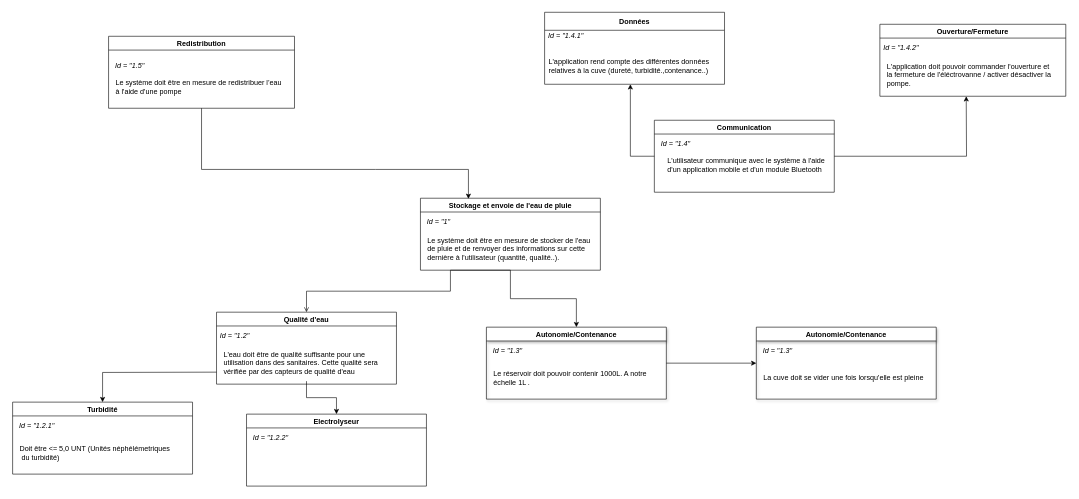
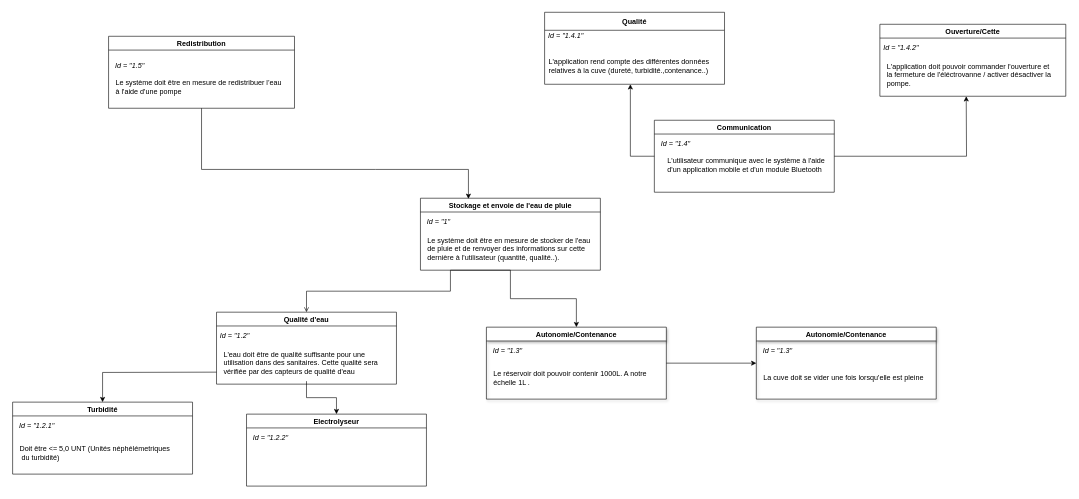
  <mxCell id="0" />
  <mxCell id="1" parent="0" />
  <mxCell id="2" style="edgeStyle=orthogonalEdgeStyle;rounded=0;orthogonalLoop=1;jettySize=auto;html=1;exitX=0.5;exitY=1;exitDx=0;exitDy=0;entryX=0.5;entryY=0;entryDx=0;entryDy=0;endArrow=open;" edge="1" parent="1" source="4" target="8"><mxGeometry relative="1" as="geometry"><Array as="points"><mxPoint x="750" y="450" /><mxPoint x="750" y="485" /><mxPoint x="510" y="485" /></Array></mxGeometry></mxCell>
  <mxCell id="3" style="edgeStyle=orthogonalEdgeStyle;rounded=0;orthogonalLoop=1;jettySize=auto;html=1;entryX=0.5;entryY=0;entryDx=0;entryDy=0;" edge="1" parent="1" source="4" target="15"><mxGeometry relative="1" as="geometry" /></mxCell>
  <mxCell id="4" value="Stockage et envoie de l'eau de pluie" style="swimlane;startSize=23;labelBackgroundColor=default;" vertex="1" parent="1"><mxGeometry x="700" y="330" width="300" height="120" as="geometry" /></mxCell>
  <mxCell id="5" value="Le système doit être en mesure de stocker de l'eau&amp;nbsp;&lt;br&gt;de pluie et de renvoyer des informations sur cette&lt;br&gt;dernière à l'utilisateur (quantité, qualité..).&lt;br&gt;" style="text;html=1;align=left;verticalAlign=middle;resizable=0;points=[];autosize=1;strokeColor=none;fillColor=none;" vertex="1" parent="4"><mxGeometry x="10" y="55" width="300" height="60" as="geometry" /></mxCell>
  <mxCell id="6" value="Id = &quot;1&quot;" style="text;html=1;align=center;verticalAlign=middle;resizable=0;points=[];autosize=1;strokeColor=none;fillColor=none;fontStyle=2" vertex="1" parent="1"><mxGeometry x="700" y="355" width="60" height="30" as="geometry" /></mxCell>
  <mxCell id="7" style="edgeStyle=orthogonalEdgeStyle;rounded=0;orthogonalLoop=1;jettySize=auto;html=1;" edge="1" parent="1" target="18"><mxGeometry relative="1" as="geometry"><mxPoint x="360" y="620" as="sourcePoint" /></mxGeometry></mxCell>
  <mxCell id="8" value="Qualité d'eau" style="swimlane;" vertex="1" parent="1"><mxGeometry x="360" y="520" width="300" height="120" as="geometry" /></mxCell>
  <mxCell id="9" value="L'eau doit être de qualité suffisante pour une&amp;nbsp;&lt;br&gt;utilisation dans des sanitaires. Cette qualité sera&amp;nbsp;&lt;br&gt;vérifiée par des capteurs de qualité d'eau" style="text;html=1;align=left;verticalAlign=middle;resizable=0;points=[];autosize=1;strokeColor=none;fillColor=none;" vertex="1" parent="8"><mxGeometry x="10" y="55" width="280" height="60" as="geometry" /></mxCell>
  <mxCell id="10" value="Id = &quot;1.2&quot;" style="text;html=1;align=center;verticalAlign=middle;resizable=0;points=[];autosize=1;strokeColor=none;fillColor=none;fontStyle=2" vertex="1" parent="1"><mxGeometry x="355" y="545" width="70" height="30" as="geometry" /></mxCell>
  <mxCell id="11" value="Electrolyseur" style="swimlane;" vertex="1" parent="1"><mxGeometry x="410" y="690" width="300" height="120" as="geometry" /></mxCell>
  <mxCell id="12" value="Id = &quot;1.2.2&quot;" style="text;html=1;align=center;verticalAlign=middle;resizable=0;points=[];autosize=1;strokeColor=none;fillColor=none;fontStyle=2" vertex="1" parent="11"><mxGeometry y="25" width="80" height="30" as="geometry" /></mxCell>
  <mxCell id="13" style="edgeStyle=orthogonalEdgeStyle;rounded=0;orthogonalLoop=1;jettySize=auto;html=1;entryX=0.5;entryY=0;entryDx=0;entryDy=0;" edge="1" parent="1" source="9" target="11"><mxGeometry relative="1" as="geometry" /></mxCell>
  <mxCell id="14" style="edgeStyle=orthogonalEdgeStyle;rounded=0;orthogonalLoop=1;jettySize=auto;html=1;entryX=0;entryY=0.5;entryDx=0;entryDy=0;" edge="1" parent="1" source="15" target="33"><mxGeometry relative="1" as="geometry" /></mxCell>
  <mxCell id="15" value="Autonomie/Contenance" style="swimlane;shadow=1;" vertex="1" parent="1"><mxGeometry x="810" y="545" width="300" height="120" as="geometry" /></mxCell>
  <mxCell id="16" value="Le réservoir doit pouvoir contenir 1000L. A notre&amp;nbsp;&lt;br&gt;échelle 1L ." style="text;html=1;align=left;verticalAlign=middle;resizable=0;points=[];autosize=1;strokeColor=none;fillColor=none;" vertex="1" parent="15"><mxGeometry x="10" y="65" width="280" height="40" as="geometry" /></mxCell>
  <mxCell id="17" value="Id = &quot;1.3&quot;" style="text;html=1;align=center;verticalAlign=middle;resizable=0;points=[];autosize=1;strokeColor=none;fillColor=none;fontStyle=2" vertex="1" parent="15"><mxGeometry y="25" width="70" height="30" as="geometry" /></mxCell>
  <mxCell id="18" value="Turbidité" style="swimlane;" vertex="1" parent="1"><mxGeometry x="20" y="670" width="300" height="120" as="geometry" /></mxCell>
  <mxCell id="19" value="Doit être &amp;lt;= 5,0 UNT (Unités néphélémetriques&lt;br&gt;&amp;nbsp;du turbidité)" style="text;html=1;align=left;verticalAlign=middle;resizable=0;points=[];autosize=1;strokeColor=none;fillColor=none;" vertex="1" parent="18"><mxGeometry x="10" y="65" width="270" height="40" as="geometry" /></mxCell>
  <mxCell id="20" value="Id = &quot;1.2.1&quot;" style="text;html=1;align=center;verticalAlign=middle;resizable=0;points=[];autosize=1;strokeColor=none;fillColor=none;fontStyle=2" vertex="1" parent="18"><mxGeometry y="25" width="80" height="30" as="geometry" /></mxCell>
  <mxCell id="21" style="edgeStyle=orthogonalEdgeStyle;rounded=0;orthogonalLoop=1;jettySize=auto;html=1;" edge="1" parent="1" source="36"><mxGeometry relative="1" as="geometry"><mxPoint x="1610" y="160" as="targetPoint" /></mxGeometry></mxCell>
  <mxCell id="22" style="edgeStyle=orthogonalEdgeStyle;rounded=0;orthogonalLoop=1;jettySize=auto;html=1;" edge="1" parent="1" source="36"><mxGeometry relative="1" as="geometry"><mxPoint x="1050" y="140" as="targetPoint" /><Array as="points"><mxPoint x="1050" y="260" /></Array></mxGeometry></mxCell>
- <mxCell id="23" value="Données" style="swimlane;startSize=30;" vertex="1" parent="1"><mxGeometry x="907" y="20" width="300" height="120" as="geometry" /></mxCell>
+ <mxCell id="23" value="Qualité" style="swimlane;startSize=30;" vertex="1" parent="1"><mxGeometry x="907" y="20" width="300" height="120" as="geometry" /></mxCell>
  <mxCell id="24" value="L'application rend compte des différentes données&amp;nbsp;&lt;br&gt;relatives à la cuve (dureté, turbidité.,contenance..)" style="text;html=1;align=left;verticalAlign=middle;resizable=0;points=[];autosize=1;strokeColor=none;fillColor=none;" vertex="1" parent="23"><mxGeometry x="5" y="70" width="290" height="40" as="geometry" /></mxCell>
  <mxCell id="25" value="Id = &quot;1.4.1&quot;" style="text;html=1;align=center;verticalAlign=middle;resizable=0;points=[];autosize=1;strokeColor=none;fillColor=none;fontStyle=2" vertex="1" parent="23"><mxGeometry x="-5" y="25" width="80" height="30" as="geometry" /></mxCell>
- <mxCell id="26" value="Ouverture/Fermeture" style="swimlane;" vertex="1" parent="1"><mxGeometry x="1466" y="40" width="310" height="120" as="geometry" /></mxCell>
+ <mxCell id="26" value="Ouverture/Cette" style="swimlane;" vertex="1" parent="1"><mxGeometry x="1466" y="40" width="310" height="120" as="geometry" /></mxCell>
  <mxCell id="27" value="Id = &quot;1.4.2&quot;" style="text;html=1;align=center;verticalAlign=middle;resizable=0;points=[];autosize=1;strokeColor=none;fillColor=none;fontStyle=2" vertex="1" parent="26"><mxGeometry x="-5" y="25" width="80" height="30" as="geometry" /></mxCell>
  <mxCell id="28" value="L'application doit pouvoir commander l'ouverture et&amp;nbsp;&lt;br&gt;la fermeture de l'éléctrovanne / activer désactiver la&amp;nbsp;&lt;br&gt;pompe." style="text;html=1;align=left;verticalAlign=middle;resizable=0;points=[];autosize=1;strokeColor=none;fillColor=none;" vertex="1" parent="26"><mxGeometry x="10" y="55" width="300" height="60" as="geometry" /></mxCell>
  <mxCell id="29" style="edgeStyle=orthogonalEdgeStyle;rounded=0;orthogonalLoop=1;jettySize=auto;html=1;" edge="1" parent="1" source="30"><mxGeometry relative="1" as="geometry"><mxPoint x="780" y="331" as="targetPoint" /><Array as="points"><mxPoint x="625" y="282" /><mxPoint x="780" y="282" /><mxPoint x="780" y="331" /></Array></mxGeometry></mxCell>
  <mxCell id="30" value="Redistribution" style="swimlane;startSize=23;labelBackgroundColor=default;" vertex="1" parent="1"><mxGeometry x="180" y="60" width="310" height="120" as="geometry" /></mxCell>
  <mxCell id="31" value="Le système doit être en mesure de redistribuer l’eau &lt;br&gt;à l'aide d'une pompe" style="text;html=1;align=left;verticalAlign=middle;resizable=0;points=[];autosize=1;strokeColor=none;fillColor=none;" vertex="1" parent="30"><mxGeometry x="10" y="65" width="300" height="40" as="geometry" /></mxCell>
  <mxCell id="32" value="Id = &quot;1.5&quot;" style="text;html=1;align=center;verticalAlign=middle;resizable=0;points=[];autosize=1;strokeColor=none;fillColor=none;fontStyle=2" vertex="1" parent="30"><mxGeometry y="35" width="70" height="30" as="geometry" /></mxCell>
  <mxCell id="33" value="Autonomie/Contenance" style="swimlane;shadow=1;" vertex="1" parent="1"><mxGeometry x="1260" y="545" width="300" height="120" as="geometry" /></mxCell>
  <mxCell id="34" value="La cuve doit se vider une fois lorsqu'elle est pleine" style="text;html=1;align=left;verticalAlign=middle;resizable=0;points=[];autosize=1;strokeColor=none;fillColor=none;" vertex="1" parent="33"><mxGeometry x="10" y="70" width="290" height="30" as="geometry" /></mxCell>
  <mxCell id="35" value="Id = &quot;1.3&quot;" style="text;html=1;align=center;verticalAlign=middle;resizable=0;points=[];autosize=1;strokeColor=none;fillColor=none;fontStyle=2" vertex="1" parent="33"><mxGeometry y="25" width="70" height="30" as="geometry" /></mxCell>
  <mxCell id="36" value="Communication" style="swimlane;" vertex="1" parent="1"><mxGeometry x="1090" y="200" width="300" height="120" as="geometry" /></mxCell>
  <mxCell id="37" value="L'utilisateur communique avec le système à l'aide&amp;nbsp;&lt;br&gt;d'un application mobile et d'un module Bluetooth&amp;nbsp;" style="text;html=1;align=left;verticalAlign=middle;resizable=0;points=[];autosize=1;strokeColor=none;fillColor=none;" vertex="1" parent="36"><mxGeometry x="20" y="55" width="290" height="40" as="geometry" /></mxCell>
  <mxCell id="38" value="Id = &quot;1.4&quot;" style="text;html=1;align=center;verticalAlign=middle;resizable=0;points=[];autosize=1;strokeColor=none;fillColor=none;fontStyle=2" vertex="1" parent="36"><mxGeometry y="25" width="70" height="30" as="geometry" /></mxCell>
